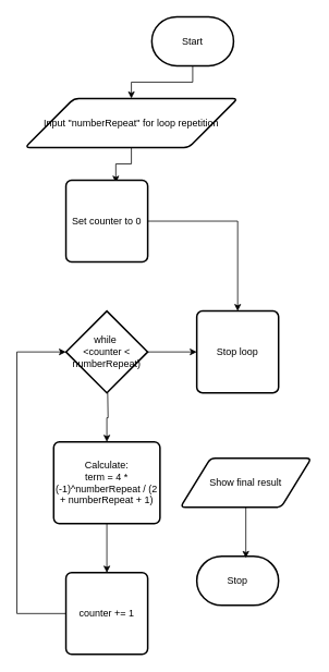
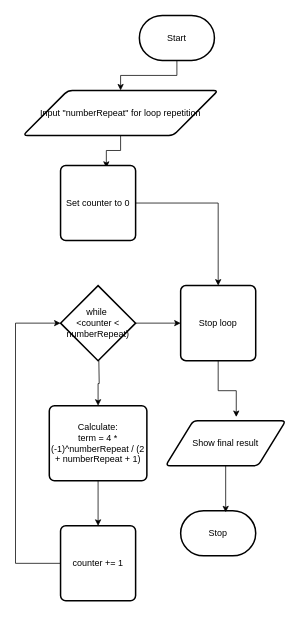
  <mxCell id="0" />
  <mxCell id="1" parent="0" />
  <mxCell id="2" style="edgeStyle=orthogonalEdgeStyle;html=1;entryX=0.5;entryY=0;entryDx=0;entryDy=0;rounded=0;" edge="1" parent="1" source="3" target="6"><mxGeometry relative="1" as="geometry" /></mxCell>
  <mxCell id="3" value="Start" style="strokeWidth=2;html=1;shape=mxgraph.flowchart.terminator;whiteSpace=wrap;" parent="1" vertex="1"><mxGeometry x="185" y="20" width="100" height="60" as="geometry" /></mxCell>
  <mxCell id="4" value="Stop" style="strokeWidth=2;html=1;shape=mxgraph.flowchart.terminator;whiteSpace=wrap;" parent="1" vertex="1"><mxGeometry x="240" y="680" width="100" height="60" as="geometry" /></mxCell>
  <mxCell id="5" style="edgeStyle=orthogonalEdgeStyle;rounded=0;html=1;entryX=0.61;entryY=0.03;entryDx=0;entryDy=0;entryPerimeter=0;" edge="1" parent="1" source="6" target="11"><mxGeometry relative="1" as="geometry" /></mxCell>
  <mxCell id="6" value="Input &quot;numberRepeat&quot; for loop repetition" style="shape=parallelogram;html=1;strokeWidth=2;perimeter=parallelogramPerimeter;whiteSpace=wrap;rounded=1;arcSize=12;size=0.23;" vertex="1" parent="1"><mxGeometry x="30" y="120" width="260" height="60" as="geometry" /></mxCell>
  <mxCell id="7" style="edgeStyle=orthogonalEdgeStyle;rounded=0;html=1;" edge="1" parent="1" target="13"><mxGeometry relative="1" as="geometry"><mxPoint x="131" y="520" as="targetPoint" /><mxPoint x="131" y="480" as="sourcePoint" /></mxGeometry></mxCell>
  <mxCell id="8" style="edgeStyle=orthogonalEdgeStyle;rounded=0;html=1;entryX=0;entryY=0.5;entryDx=0;entryDy=0;" edge="1" parent="1" source="9" target="15"><mxGeometry relative="1" as="geometry" /></mxCell>
  <mxCell id="9" value="while&amp;nbsp;&lt;br&gt;&amp;lt;counter &amp;lt; numberRepeat)" style="strokeWidth=2;html=1;shape=mxgraph.flowchart.decision;whiteSpace=wrap;" vertex="1" parent="1"><mxGeometry x="80" y="380" width="100" height="100" as="geometry" /></mxCell>
  <mxCell id="10" style="edgeStyle=orthogonalEdgeStyle;rounded=0;html=1;" edge="1" parent="1" source="11" target="15"><mxGeometry relative="1" as="geometry" /></mxCell>
  <mxCell id="11" value="Set counter to 0" style="rounded=1;whiteSpace=wrap;html=1;absoluteArcSize=1;arcSize=14;strokeWidth=2;" vertex="1" parent="1"><mxGeometry x="80" y="220" width="100" height="100" as="geometry" /></mxCell>
  <mxCell id="12" style="edgeStyle=orthogonalEdgeStyle;rounded=0;html=1;entryX=0.5;entryY=0;entryDx=0;entryDy=0;" edge="1" parent="1" source="13" target="17"><mxGeometry relative="1" as="geometry" /></mxCell>
  <mxCell id="13" value="Calculate:&lt;br&gt;term = 4 * (-1)^numberRepeat / (2 + numberRepeat + 1)" style="rounded=1;whiteSpace=wrap;html=1;absoluteArcSize=1;arcSize=14;strokeWidth=2;" vertex="1" parent="1"><mxGeometry x="65" y="540" width="130" height="100" as="geometry" /></mxCell>
+ <mxCell id="14" style="edgeStyle=orthogonalEdgeStyle;rounded=0;html=1;entryX=0.588;entryY=-0.083;entryDx=0;entryDy=0;entryPerimeter=0;" edge="1" parent="1" source="15" target="19"><mxGeometry relative="1" as="geometry" /></mxCell>
  <mxCell id="15" value="Stop loop" style="rounded=1;whiteSpace=wrap;html=1;absoluteArcSize=1;arcSize=14;strokeWidth=2;" vertex="1" parent="1"><mxGeometry x="240" y="380" width="100" height="100" as="geometry" /></mxCell>
  <mxCell id="16" style="edgeStyle=orthogonalEdgeStyle;rounded=0;html=1;entryX=0;entryY=0.5;entryDx=0;entryDy=0;entryPerimeter=0;" edge="1" parent="1" source="17" target="9"><mxGeometry relative="1" as="geometry"><Array as="points"><mxPoint x="20" y="750" /><mxPoint x="20" y="430" /></Array></mxGeometry></mxCell>
  <mxCell id="17" value="counter += 1" style="rounded=1;whiteSpace=wrap;html=1;absoluteArcSize=1;arcSize=14;strokeWidth=2;" vertex="1" parent="1"><mxGeometry x="80" y="700" width="100" height="100" as="geometry" /></mxCell>
  <mxCell id="18" style="edgeStyle=orthogonalEdgeStyle;rounded=0;html=1;entryX=0.6;entryY=0.033;entryDx=0;entryDy=0;entryPerimeter=0;" edge="1" parent="1" source="19" target="4"><mxGeometry relative="1" as="geometry" /></mxCell>
  <mxCell id="19" value="Show final result" style="shape=parallelogram;html=1;strokeWidth=2;perimeter=parallelogramPerimeter;whiteSpace=wrap;rounded=1;arcSize=12;size=0.23;" vertex="1" parent="1"><mxGeometry x="220" y="560" width="160" height="60" as="geometry" /></mxCell>
